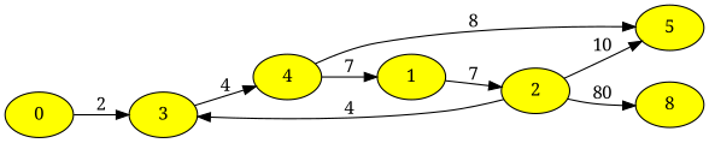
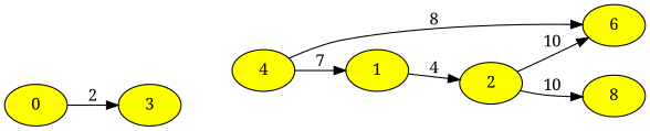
  digraph {
    fontname="Noto Serif"
    rankdir=LR
    splines=true
    node [color=black fillcolor="#ffff00" fontname="Noto Serif" style=filled]
    edge [fontname="Noto Serif" w=4]
    0
    3
    1
    2
    4
-   5
+   5 [label=6]
    n7 [label=8]
    0 -> 3 [label=2 w=2]
-   3 -> 4 [label=4]
-   1 -> 2 [label=7]
-   2 -> 3 [label=4]
+   1 -> 2 [label=4]
    2 -> 5 [label=10 w=2]
-   2 -> n7 [label=80 w=10]
+   2 -> n7 [label=10 w=10]
    4 -> 1 [label=7 w=7]
    4 -> 5 [label=8 w=8]
  }
